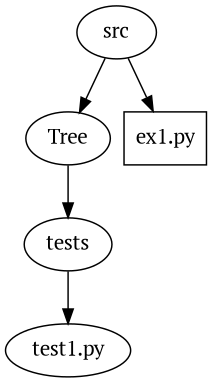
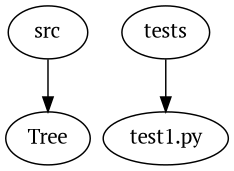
  digraph {
    fontname="PT Serif"
    nodesep=.125
    rankdir=TB
    node [fontname="PT Serif"]
    edge [fontname="PT Serif"]
    n1 [label=Tree]
    n2 [label=tests]
    n3 [label=src]
-   n4 [label="ex1.py" shape=box]
    n5 [label="test1.py" shape=ellipse]
-   n1 -> n2
    n2 -> n5
    n3 -> n1
-   n3 -> n4
  }
